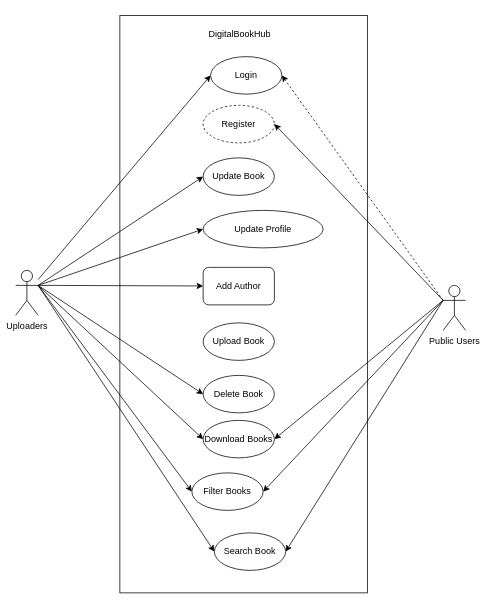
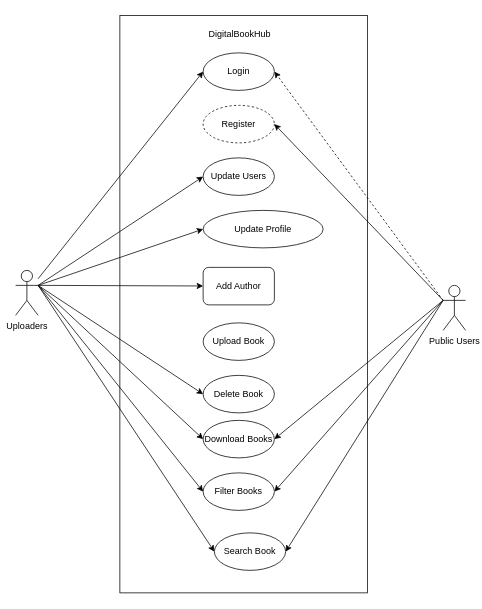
  <mxCell id="0" />
  <mxCell id="1" parent="0" />
  <mxCell id="2" value="" style="rounded=0;whiteSpace=wrap;html=1;" parent="1" vertex="1"><mxGeometry x="159" y="20" width="330" height="770" as="geometry" /></mxCell>
  <mxCell id="3" style="rounded=0;orthogonalLoop=1;jettySize=auto;html=1;entryX=0;entryY=0.5;entryDx=0;entryDy=0;" parent="1" source="11" target="18" edge="1"><mxGeometry relative="1" as="geometry" /></mxCell>
  <mxCell id="4" style="rounded=0;orthogonalLoop=1;jettySize=auto;html=1;exitX=1;exitY=0.333;exitDx=0;exitDy=0;exitPerimeter=0;entryX=0;entryY=0.5;entryDx=0;entryDy=0;" parent="1" source="11" target="23" edge="1"><mxGeometry relative="1" as="geometry" /></mxCell>
  <mxCell id="5" style="rounded=0;orthogonalLoop=1;jettySize=auto;html=1;exitX=1;exitY=0.333;exitDx=0;exitDy=0;exitPerimeter=0;entryX=0;entryY=0.5;entryDx=0;entryDy=0;" parent="1" source="11" target="20" edge="1"><mxGeometry relative="1" as="geometry" /></mxCell>
  <mxCell id="6" style="rounded=0;orthogonalLoop=1;jettySize=auto;html=1;exitX=1;exitY=0.333;exitDx=0;exitDy=0;exitPerimeter=0;entryX=0;entryY=0.5;entryDx=0;entryDy=0;" parent="1" source="11" target="22" edge="1"><mxGeometry relative="1" as="geometry" /></mxCell>
  <mxCell id="7" style="rounded=0;orthogonalLoop=1;jettySize=auto;html=1;exitX=1;exitY=0.333;exitDx=0;exitDy=0;exitPerimeter=0;entryX=0;entryY=0.5;entryDx=0;entryDy=0;" parent="1" source="11" target="26" edge="1"><mxGeometry relative="1" as="geometry" /></mxCell>
  <mxCell id="8" style="rounded=0;orthogonalLoop=1;jettySize=auto;html=1;exitX=1;exitY=0.333;exitDx=0;exitDy=0;exitPerimeter=0;entryX=0;entryY=0.5;entryDx=0;entryDy=0;" parent="1" source="11" target="25" edge="1"><mxGeometry relative="1" as="geometry" /></mxCell>
  <mxCell id="9" style="rounded=0;orthogonalLoop=1;jettySize=auto;html=1;exitX=1;exitY=0.333;exitDx=0;exitDy=0;exitPerimeter=0;entryX=0;entryY=0.5;entryDx=0;entryDy=0;" parent="1" source="11" target="24" edge="1"><mxGeometry relative="1" as="geometry" /></mxCell>
  <mxCell id="10" style="rounded=0;orthogonalLoop=1;jettySize=auto;html=1;exitX=1;exitY=0.333;exitDx=0;exitDy=0;exitPerimeter=0;" parent="1" source="11" target="27" edge="1"><mxGeometry relative="1" as="geometry" /></mxCell>
  <mxCell id="11" value="Uploaders" style="shape=umlActor;verticalLabelPosition=bottom;verticalAlign=top;html=1;outlineConnect=0;movable=1;resizable=1;rotatable=1;deletable=1;editable=1;locked=0;connectable=1;" parent="1" vertex="1"><mxGeometry x="20" y="360" width="30" height="60" as="geometry" /></mxCell>
  <mxCell id="12" style="rounded=0;orthogonalLoop=1;jettySize=auto;html=1;exitX=0;exitY=0.333;exitDx=0;exitDy=0;exitPerimeter=0;entryX=1;entryY=0.5;entryDx=0;entryDy=0;" parent="1" source="17" target="19" edge="1"><mxGeometry relative="1" as="geometry" /></mxCell>
  <mxCell id="13" style="rounded=0;orthogonalLoop=1;jettySize=auto;html=1;exitX=0;exitY=0.333;exitDx=0;exitDy=0;exitPerimeter=0;entryX=1;entryY=0.5;entryDx=0;entryDy=0;" parent="1" source="17" target="26" edge="1"><mxGeometry relative="1" as="geometry" /></mxCell>
  <mxCell id="14" style="rounded=0;orthogonalLoop=1;jettySize=auto;html=1;exitX=0;exitY=0.333;exitDx=0;exitDy=0;exitPerimeter=0;entryX=1;entryY=0.5;entryDx=0;entryDy=0;" parent="1" source="17" target="25" edge="1"><mxGeometry relative="1" as="geometry" /></mxCell>
  <mxCell id="15" style="rounded=0;orthogonalLoop=1;jettySize=auto;html=1;exitX=0;exitY=0.333;exitDx=0;exitDy=0;exitPerimeter=0;entryX=1;entryY=0.5;entryDx=0;entryDy=0;" parent="1" source="17" target="24" edge="1"><mxGeometry relative="1" as="geometry" /></mxCell>
  <mxCell id="16" style="rounded=0;orthogonalLoop=1;jettySize=auto;html=1;exitX=0;exitY=0.333;exitDx=0;exitDy=0;exitPerimeter=0;entryX=1;entryY=0.5;entryDx=0;entryDy=0;dashed=1;" edge="1" parent="1" source="17" target="18"><mxGeometry relative="1" as="geometry" /></mxCell>
  <mxCell id="17" value="Public Users" style="shape=umlActor;verticalLabelPosition=bottom;verticalAlign=top;html=1;outlineConnect=0;" parent="1" vertex="1"><mxGeometry x="590" y="380" width="30" height="60" as="geometry" /></mxCell>
- <mxCell id="18" value="Login" style="ellipse;whiteSpace=wrap;html=1;" parent="1" vertex="1"><mxGeometry x="280" y="75" width="95" height="50" as="geometry" /></mxCell>
+ <mxCell id="18" value="Login" style="ellipse;whiteSpace=wrap;html=1;" parent="1" vertex="1"><mxGeometry x="270" y="70" width="95" height="50" as="geometry" /></mxCell>
  <mxCell id="19" value="Register" style="ellipse;whiteSpace=wrap;html=1;dashed=1;" parent="1" vertex="1"><mxGeometry x="270" y="140" width="95" height="50" as="geometry" /></mxCell>
  <mxCell id="20" value="Update Profile" style="ellipse;whiteSpace=wrap;html=1;" parent="1" vertex="1"><mxGeometry x="270" y="280" width="160" height="50" as="geometry" /></mxCell>
  <mxCell id="21" value="Upload Book" style="ellipse;whiteSpace=wrap;html=1;" parent="1" vertex="1"><mxGeometry x="270" y="430" width="95" height="50" as="geometry" /></mxCell>
  <mxCell id="22" value="Delete Book" style="ellipse;whiteSpace=wrap;html=1;" parent="1" vertex="1"><mxGeometry x="270" y="500" width="95" height="50" as="geometry" /></mxCell>
- <mxCell id="23" value="Update Book" style="ellipse;whiteSpace=wrap;html=1;" parent="1" vertex="1"><mxGeometry x="270" y="210" width="95" height="50" as="geometry" /></mxCell>
+ <mxCell id="23" value="Update Users" style="ellipse;whiteSpace=wrap;html=1;" parent="1" vertex="1"><mxGeometry x="270" y="210" width="95" height="50" as="geometry" /></mxCell>
  <mxCell id="24" value="Search Book" style="ellipse;whiteSpace=wrap;html=1;" parent="1" vertex="1"><mxGeometry x="285" y="710" width="95" height="50" as="geometry" /></mxCell>
- <mxCell id="25" value="Filter Books" style="ellipse;whiteSpace=wrap;html=1;" parent="1" vertex="1"><mxGeometry x="255" y="630" width="95" height="50" as="geometry" /></mxCell>
+ <mxCell id="25" value="Filter Books" style="ellipse;whiteSpace=wrap;html=1;" parent="1" vertex="1"><mxGeometry x="270" y="630" width="95" height="50" as="geometry" /></mxCell>
  <mxCell id="26" value="Download Books" style="ellipse;whiteSpace=wrap;html=1;" parent="1" vertex="1"><mxGeometry x="270" y="560" width="95" height="50" as="geometry" /></mxCell>
  <mxCell id="27" value="Add Author" style="whiteSpace=wrap;html=1;rounded=1;" parent="1" vertex="1"><mxGeometry x="270" y="356" width="95" height="50" as="geometry" /></mxCell>
  <mxCell id="28" value="DigitalBookHub" style="text;html=1;strokeColor=none;fillColor=none;align=center;verticalAlign=middle;whiteSpace=wrap;rounded=0;" parent="1" vertex="1"><mxGeometry x="289" y="30" width="60" height="30" as="geometry" /></mxCell>
